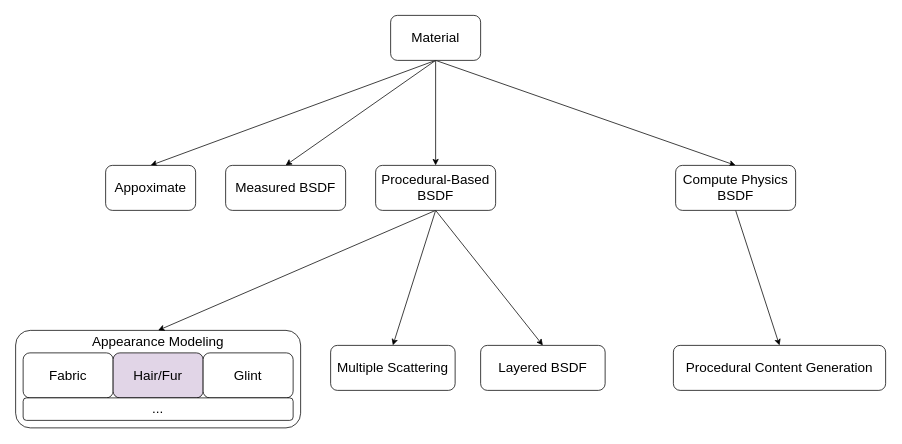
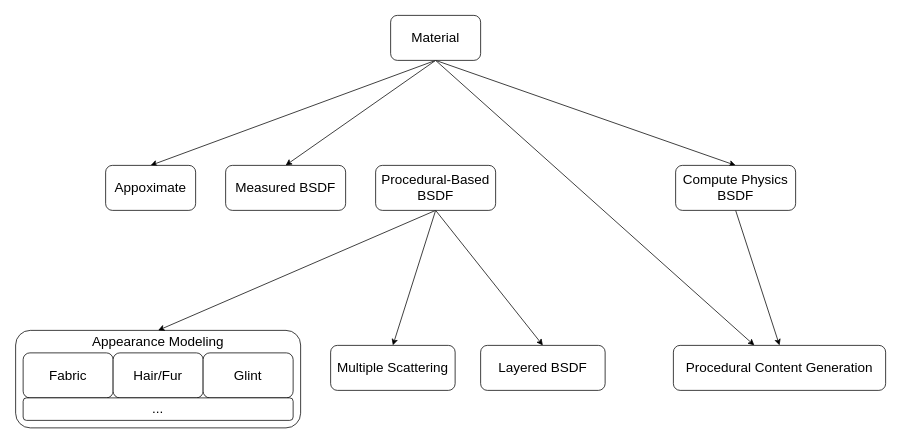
  <mxCell id="0" />
  <mxCell id="1" parent="0" />
  <mxCell id="2" value="" style="rounded=1;whiteSpace=wrap;html=1;fontSize=18;" vertex="1" parent="1"><mxGeometry x="20" y="440" width="380" height="130" as="geometry" /></mxCell>
  <mxCell id="3" style="edgeStyle=none;html=1;exitX=0.5;exitY=1;exitDx=0;exitDy=0;entryX=0.5;entryY=0;entryDx=0;entryDy=0;fontSize=18;" edge="1" parent="1" source="7" target="8"><mxGeometry relative="1" as="geometry" /></mxCell>
- <mxCell id="4" style="edgeStyle=none;html=1;exitX=0.5;exitY=1;exitDx=0;exitDy=0;entryX=0.5;entryY=0;entryDx=0;entryDy=0;fontSize=18;" edge="1" parent="1" source="7" target="12"><mxGeometry relative="1" as="geometry" /></mxCell>
+ <mxCell id="4" style="edgeStyle=none;html=1;exitX=0.5;exitY=1;exitDx=0;exitDy=0;fontSize=18;" edge="1" parent="1" source="7" target="22"><mxGeometry relative="1" as="geometry" /></mxCell>
  <mxCell id="5" style="edgeStyle=none;html=1;exitX=0.5;exitY=1;exitDx=0;exitDy=0;entryX=0.5;entryY=0;entryDx=0;entryDy=0;fontSize=18;" edge="1" parent="1" source="7" target="14"><mxGeometry relative="1" as="geometry" /></mxCell>
  <mxCell id="6" style="edgeStyle=none;html=1;exitX=0.5;exitY=1;exitDx=0;exitDy=0;entryX=0.5;entryY=0;entryDx=0;entryDy=0;fontSize=18;" edge="1" parent="1" source="7" target="23"><mxGeometry relative="1" as="geometry" /></mxCell>
  <mxCell id="7" value="&lt;font style=&quot;font-size: 18px&quot;&gt;Material&lt;/font&gt;" style="rounded=1;whiteSpace=wrap;html=1;" vertex="1" parent="1"><mxGeometry x="520" y="20" width="120" height="60" as="geometry" /></mxCell>
  <mxCell id="8" value="Measured BSDF" style="rounded=1;whiteSpace=wrap;html=1;fontSize=18;" vertex="1" parent="1"><mxGeometry x="300" y="220" width="160" height="60" as="geometry" /></mxCell>
  <mxCell id="9" style="edgeStyle=none;html=1;exitX=0.5;exitY=1;exitDx=0;exitDy=0;entryX=0.5;entryY=0;entryDx=0;entryDy=0;fontSize=18;" edge="1" parent="1" source="12" target="19"><mxGeometry relative="1" as="geometry" /></mxCell>
  <mxCell id="10" style="edgeStyle=none;html=1;exitX=0.5;exitY=1;exitDx=0;exitDy=0;entryX=0.5;entryY=0;entryDx=0;entryDy=0;fontSize=18;" edge="1" parent="1" source="12" target="18"><mxGeometry relative="1" as="geometry" /></mxCell>
  <mxCell id="11" style="edgeStyle=none;html=1;exitX=0.5;exitY=1;exitDx=0;exitDy=0;entryX=0.5;entryY=0;entryDx=0;entryDy=0;fontSize=18;" edge="1" parent="1" source="12" target="20"><mxGeometry relative="1" as="geometry" /></mxCell>
  <mxCell id="12" value="Procedural-Based&lt;br&gt;BSDF" style="rounded=1;whiteSpace=wrap;html=1;fontSize=18;" vertex="1" parent="1"><mxGeometry x="500" y="220" width="160" height="60" as="geometry" /></mxCell>
  <mxCell id="13" style="edgeStyle=none;html=1;exitX=0.5;exitY=1;exitDx=0;exitDy=0;entryX=0.5;entryY=0;entryDx=0;entryDy=0;fontSize=18;" edge="1" parent="1" source="14" target="22"><mxGeometry relative="1" as="geometry" /></mxCell>
  <mxCell id="14" value="Compute Physics&lt;br&gt;BSDF" style="rounded=1;whiteSpace=wrap;html=1;fontSize=18;" vertex="1" parent="1"><mxGeometry x="900" y="220" width="160" height="60" as="geometry" /></mxCell>
  <mxCell id="15" value="Fabric" style="rounded=1;whiteSpace=wrap;html=1;fontSize=18;" vertex="1" parent="1"><mxGeometry x="30" y="470" width="120" height="60" as="geometry" /></mxCell>
- <mxCell id="16" value="Hair/Fur" style="rounded=1;whiteSpace=wrap;html=1;fontSize=18;fillColor=#e1d5e7;" vertex="1" parent="1"><mxGeometry x="150" y="470" width="120" height="60" as="geometry" /></mxCell>
+ <mxCell id="16" value="Hair/Fur" style="rounded=1;whiteSpace=wrap;html=1;fontSize=18;" vertex="1" parent="1"><mxGeometry x="150" y="470" width="120" height="60" as="geometry" /></mxCell>
  <mxCell id="17" value="Glint" style="rounded=1;whiteSpace=wrap;html=1;fontSize=18;" vertex="1" parent="1"><mxGeometry x="270" y="470" width="120" height="60" as="geometry" /></mxCell>
  <mxCell id="18" value="Multiple Scattering" style="rounded=1;whiteSpace=wrap;html=1;fontSize=18;" vertex="1" parent="1"><mxGeometry x="440" y="460" width="166" height="60" as="geometry" /></mxCell>
  <mxCell id="19" value="Appearance Modeling" style="text;html=1;strokeColor=none;fillColor=none;align=center;verticalAlign=middle;whiteSpace=wrap;rounded=0;fontSize=18;" vertex="1" parent="1"><mxGeometry x="120" y="440" width="180" height="30" as="geometry" /></mxCell>
  <mxCell id="20" value="Layered BSDF" style="rounded=1;whiteSpace=wrap;html=1;fontSize=18;" vertex="1" parent="1"><mxGeometry x="640" y="460" width="166" height="60" as="geometry" /></mxCell>
  <mxCell id="21" value="..." style="rounded=1;whiteSpace=wrap;html=1;fontSize=18;" vertex="1" parent="1"><mxGeometry x="30" y="530" width="360" height="30" as="geometry" /></mxCell>
  <mxCell id="22" value="Procedural Content Generation" style="rounded=1;whiteSpace=wrap;html=1;fontSize=18;" vertex="1" parent="1"><mxGeometry x="897" y="460" width="283" height="60" as="geometry" /></mxCell>
  <mxCell id="23" value="Appoximate" style="rounded=1;whiteSpace=wrap;html=1;fontSize=18;" vertex="1" parent="1"><mxGeometry x="140" y="220" width="120" height="60" as="geometry" /></mxCell>
